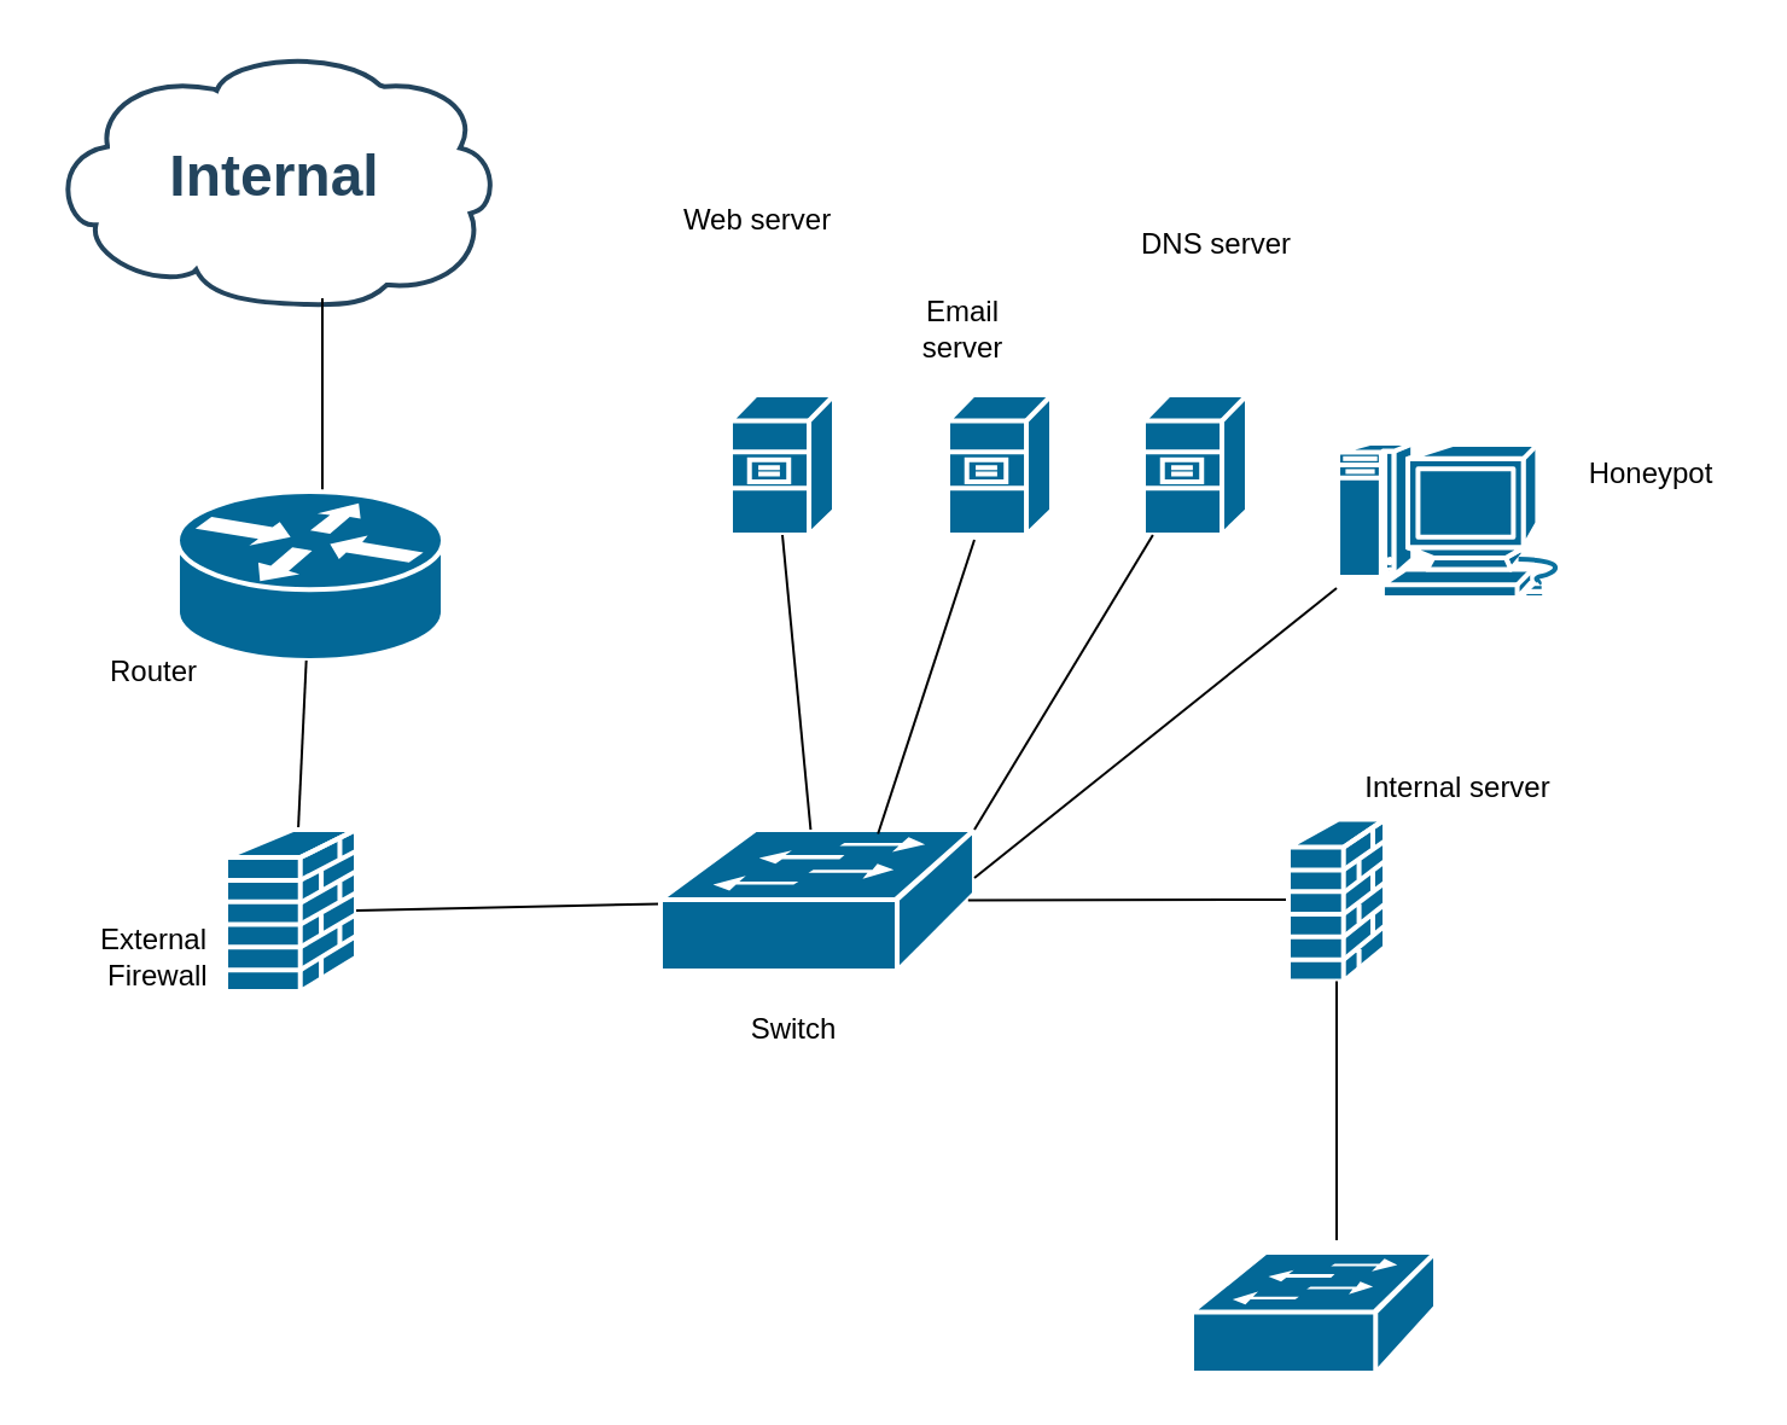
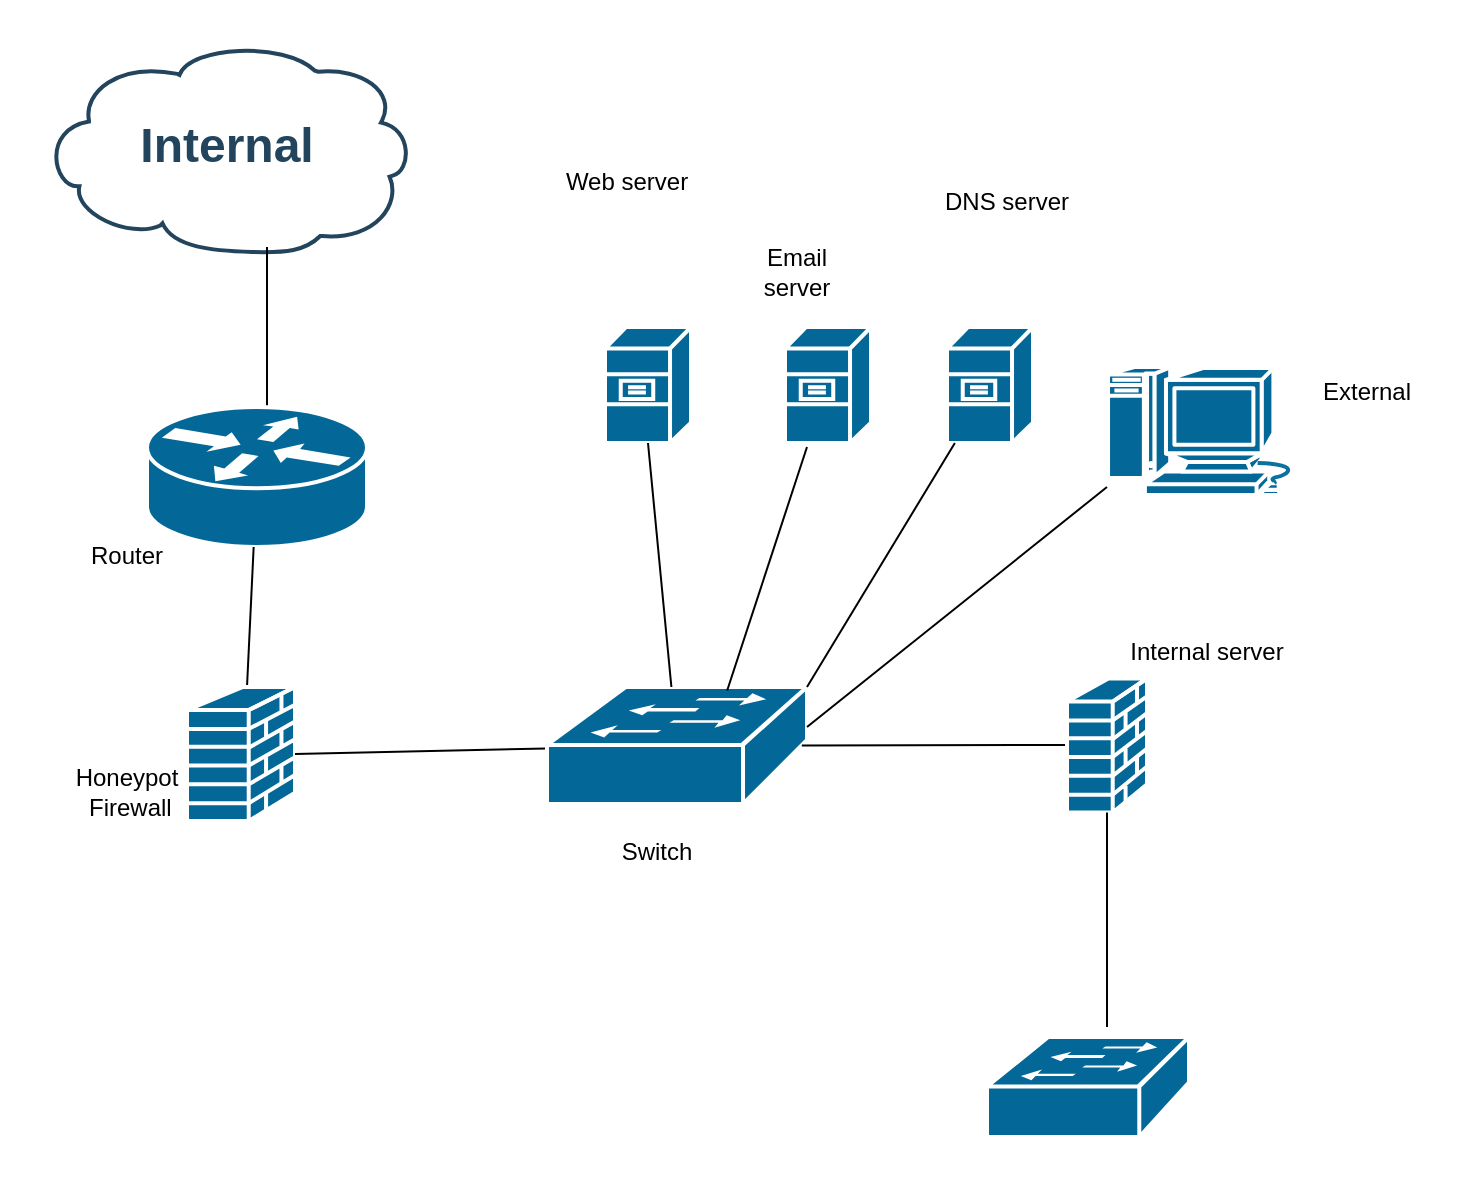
  <mxCell id="0" />
  <mxCell id="1" parent="0" />
  <mxCell id="2" value="Internal" style="shape=mxgraph.cisco.storage.cloud;html=1;dashed=0;strokeColor=#23445D;fillColor=#ffffff;strokeWidth=2;fontFamily=Helvetica;fontSize=24;fontColor=#23445D;align=center;fontStyle=1" parent="1" vertex="1"><mxGeometry x="20" y="20" width="186" height="106" as="geometry" /></mxCell>
  <mxCell id="3" value="" style="endArrow=none;html=1;rounded=0;" edge="1" parent="1"><mxGeometry width="50" height="50" relative="1" as="geometry"><mxPoint x="133" y="213" as="sourcePoint" /><mxPoint x="133" y="159.5" as="targetPoint" /><Array as="points"><mxPoint x="133" y="123" /></Array></mxGeometry></mxCell>
  <mxCell id="4" value="" style="shape=mxgraph.cisco.routers.router;sketch=0;html=1;pointerEvents=1;dashed=0;fillColor=#036897;strokeColor=#ffffff;strokeWidth=2;verticalLabelPosition=bottom;verticalAlign=top;align=center;outlineConnect=0;" vertex="1" parent="1"><mxGeometry x="73" y="203" width="110" height="70" as="geometry" /></mxCell>
  <mxCell id="5" value="Router" style="text;html=1;align=center;verticalAlign=middle;resizable=0;points=[];autosize=1;strokeColor=none;fillColor=none;" vertex="1" parent="1"><mxGeometry x="33" y="263" width="60" height="30" as="geometry" /></mxCell>
  <mxCell id="6" value="" style="endArrow=none;html=1;rounded=0;" edge="1" parent="1" target="4"><mxGeometry width="50" height="50" relative="1" as="geometry"><mxPoint x="123" y="343" as="sourcePoint" /><mxPoint x="153" y="293" as="targetPoint" /><Array as="points"><mxPoint x="123" y="343" /></Array></mxGeometry></mxCell>
  <mxCell id="7" value="" style="shape=mxgraph.cisco.security.firewall;sketch=0;html=1;pointerEvents=1;dashed=0;fillColor=#036897;strokeColor=#ffffff;strokeWidth=2;verticalLabelPosition=bottom;verticalAlign=top;align=center;outlineConnect=0;" vertex="1" parent="1"><mxGeometry x="93" y="343" width="54" height="67" as="geometry" /></mxCell>
- <mxCell id="8" value="External&lt;br&gt;&amp;nbsp;Firewall" style="text;html=1;align=center;verticalAlign=middle;resizable=0;points=[];autosize=1;strokeColor=none;fillColor=none;" vertex="1" parent="1"><mxGeometry x="28" y="376" width="70" height="40" as="geometry" /></mxCell>
+ <mxCell id="8" value="Honeypot&lt;br&gt;&amp;nbsp;Firewall" style="text;html=1;align=center;verticalAlign=middle;resizable=0;points=[];autosize=1;strokeColor=none;fillColor=none;" vertex="1" parent="1"><mxGeometry x="28" y="376" width="70" height="40" as="geometry" /></mxCell>
  <mxCell id="9" value="" style="endArrow=none;html=1;rounded=0;exitX=1;exitY=0.5;exitDx=0;exitDy=0;exitPerimeter=0;" edge="1" parent="1" source="7" target="10"><mxGeometry width="50" height="50" relative="1" as="geometry"><mxPoint x="173" y="383" as="sourcePoint" /><mxPoint x="233" y="373" as="targetPoint" /></mxGeometry></mxCell>
  <mxCell id="10" value="" style="shape=mxgraph.cisco.switches.workgroup_switch;sketch=0;html=1;pointerEvents=1;dashed=0;fillColor=#036897;strokeColor=#ffffff;strokeWidth=2;verticalLabelPosition=bottom;verticalAlign=top;align=center;outlineConnect=0;" vertex="1" parent="1"><mxGeometry x="273" y="343" width="130" height="58.5" as="geometry" /></mxCell>
  <mxCell id="11" value="Switch" style="text;html=1;align=center;verticalAlign=middle;resizable=0;points=[];autosize=1;strokeColor=none;fillColor=none;" vertex="1" parent="1"><mxGeometry x="298" y="411" width="60" height="30" as="geometry" /></mxCell>
  <mxCell id="12" value="" style="shape=mxgraph.cisco.servers.file_server;sketch=0;html=1;pointerEvents=1;dashed=0;fillColor=#036897;strokeColor=#ffffff;strokeWidth=2;verticalLabelPosition=bottom;verticalAlign=top;align=center;outlineConnect=0;" vertex="1" parent="1"><mxGeometry x="302" y="163" width="43" height="58" as="geometry" /></mxCell>
  <mxCell id="13" value="" style="shape=mxgraph.cisco.servers.file_server;sketch=0;html=1;pointerEvents=1;dashed=0;fillColor=#036897;strokeColor=#ffffff;strokeWidth=2;verticalLabelPosition=bottom;verticalAlign=top;align=center;outlineConnect=0;" vertex="1" parent="1"><mxGeometry x="392" y="163" width="43" height="58" as="geometry" /></mxCell>
  <mxCell id="14" value="" style="shape=mxgraph.cisco.servers.file_server;sketch=0;html=1;pointerEvents=1;dashed=0;fillColor=#036897;strokeColor=#ffffff;strokeWidth=2;verticalLabelPosition=bottom;verticalAlign=top;align=center;outlineConnect=0;" vertex="1" parent="1"><mxGeometry x="473" y="163" width="43" height="58" as="geometry" /></mxCell>
  <mxCell id="15" value="" style="endArrow=none;html=1;rounded=0;exitX=0.693;exitY=0.03;exitDx=0;exitDy=0;exitPerimeter=0;" edge="1" parent="1" source="10"><mxGeometry width="50" height="50" relative="1" as="geometry"><mxPoint x="333" y="353" as="sourcePoint" /><mxPoint x="403" y="223" as="targetPoint" /></mxGeometry></mxCell>
  <mxCell id="16" value="" style="endArrow=none;html=1;rounded=0;entryX=0.5;entryY=1;entryDx=0;entryDy=0;entryPerimeter=0;" edge="1" parent="1" source="10" target="12"><mxGeometry width="50" height="50" relative="1" as="geometry"><mxPoint x="303" y="313" as="sourcePoint" /><mxPoint x="353" y="263" as="targetPoint" /></mxGeometry></mxCell>
  <mxCell id="17" value="" style="endArrow=none;html=1;rounded=0;exitX=1;exitY=0;exitDx=0;exitDy=0;exitPerimeter=0;" edge="1" parent="1" source="10" target="14"><mxGeometry width="50" height="50" relative="1" as="geometry"><mxPoint x="433" y="293" as="sourcePoint" /><mxPoint x="483" y="243" as="targetPoint" /></mxGeometry></mxCell>
  <mxCell id="18" value="Web server" style="text;html=1;align=center;verticalAlign=middle;resizable=0;points=[];autosize=1;strokeColor=none;fillColor=none;" vertex="1" parent="1"><mxGeometry x="273" y="76" width="80" height="30" as="geometry" /></mxCell>
  <mxCell id="19" value="Email&lt;br&gt;server" style="text;html=1;align=center;verticalAlign=middle;resizable=0;points=[];autosize=1;strokeColor=none;fillColor=none;" vertex="1" parent="1"><mxGeometry x="368" y="116" width="60" height="40" as="geometry" /></mxCell>
  <mxCell id="20" value="DNS server" style="text;html=1;align=center;verticalAlign=middle;resizable=0;points=[];autosize=1;strokeColor=none;fillColor=none;" vertex="1" parent="1"><mxGeometry x="458" y="86" width="90" height="30" as="geometry" /></mxCell>
  <mxCell id="21" value="" style="endArrow=none;html=1;rounded=0;exitX=0.98;exitY=0.5;exitDx=0;exitDy=0;exitPerimeter=0;" edge="1" parent="1" source="10"><mxGeometry width="50" height="50" relative="1" as="geometry"><mxPoint x="473" y="403" as="sourcePoint" /><mxPoint x="533" y="372" as="targetPoint" /></mxGeometry></mxCell>
  <mxCell id="22" value="" style="shape=mxgraph.cisco.security.firewall;sketch=0;html=1;pointerEvents=1;dashed=0;fillColor=#036897;strokeColor=#ffffff;strokeWidth=2;verticalLabelPosition=bottom;verticalAlign=top;align=center;outlineConnect=0;" vertex="1" parent="1"><mxGeometry x="533" y="338.75" width="40" height="67" as="geometry" /></mxCell>
  <mxCell id="23" value="Internal server" style="text;html=1;align=center;verticalAlign=middle;resizable=0;points=[];autosize=1;strokeColor=none;fillColor=none;" vertex="1" parent="1"><mxGeometry x="553" y="311" width="100" height="30" as="geometry" /></mxCell>
  <mxCell id="24" value="" style="endArrow=none;html=1;rounded=0;" edge="1" parent="1" target="22"><mxGeometry width="50" height="50" relative="1" as="geometry"><mxPoint x="553" y="513" as="sourcePoint" /><mxPoint x="563" y="433" as="targetPoint" /></mxGeometry></mxCell>
  <mxCell id="25" value="" style="shape=mxgraph.cisco.switches.workgroup_switch;sketch=0;html=1;pointerEvents=1;dashed=0;fillColor=#036897;strokeColor=#ffffff;strokeWidth=2;verticalLabelPosition=bottom;verticalAlign=top;align=center;outlineConnect=0;" vertex="1" parent="1"><mxGeometry x="493" y="518" width="101" height="50" as="geometry" /></mxCell>
  <mxCell id="26" value="" style="shape=mxgraph.cisco.computers_and_peripherals.macintosh;sketch=0;html=1;pointerEvents=1;dashed=0;fillColor=#036897;strokeColor=#ffffff;strokeWidth=2;verticalLabelPosition=bottom;verticalAlign=top;align=center;outlineConnect=0;" vertex="1" parent="1"><mxGeometry x="553" y="183" width="99" height="64" as="geometry" /></mxCell>
  <mxCell id="27" value="" style="endArrow=none;html=1;rounded=0;exitX=1;exitY=0.342;exitDx=0;exitDy=0;exitPerimeter=0;" edge="1" parent="1" source="10"><mxGeometry width="50" height="50" relative="1" as="geometry"><mxPoint x="503" y="293" as="sourcePoint" /><mxPoint x="553" y="243" as="targetPoint" /></mxGeometry></mxCell>
- <mxCell id="28" value="Honeypot" style="text;html=1;align=center;verticalAlign=middle;resizable=0;points=[];autosize=1;strokeColor=none;fillColor=none;" vertex="1" parent="1"><mxGeometry x="648" y="181" width="70" height="30" as="geometry" /></mxCell>
+ <mxCell id="28" value="External" style="text;html=1;align=center;verticalAlign=middle;resizable=0;points=[];autosize=1;strokeColor=none;fillColor=none;" vertex="1" parent="1"><mxGeometry x="648" y="181" width="70" height="30" as="geometry" /></mxCell>
